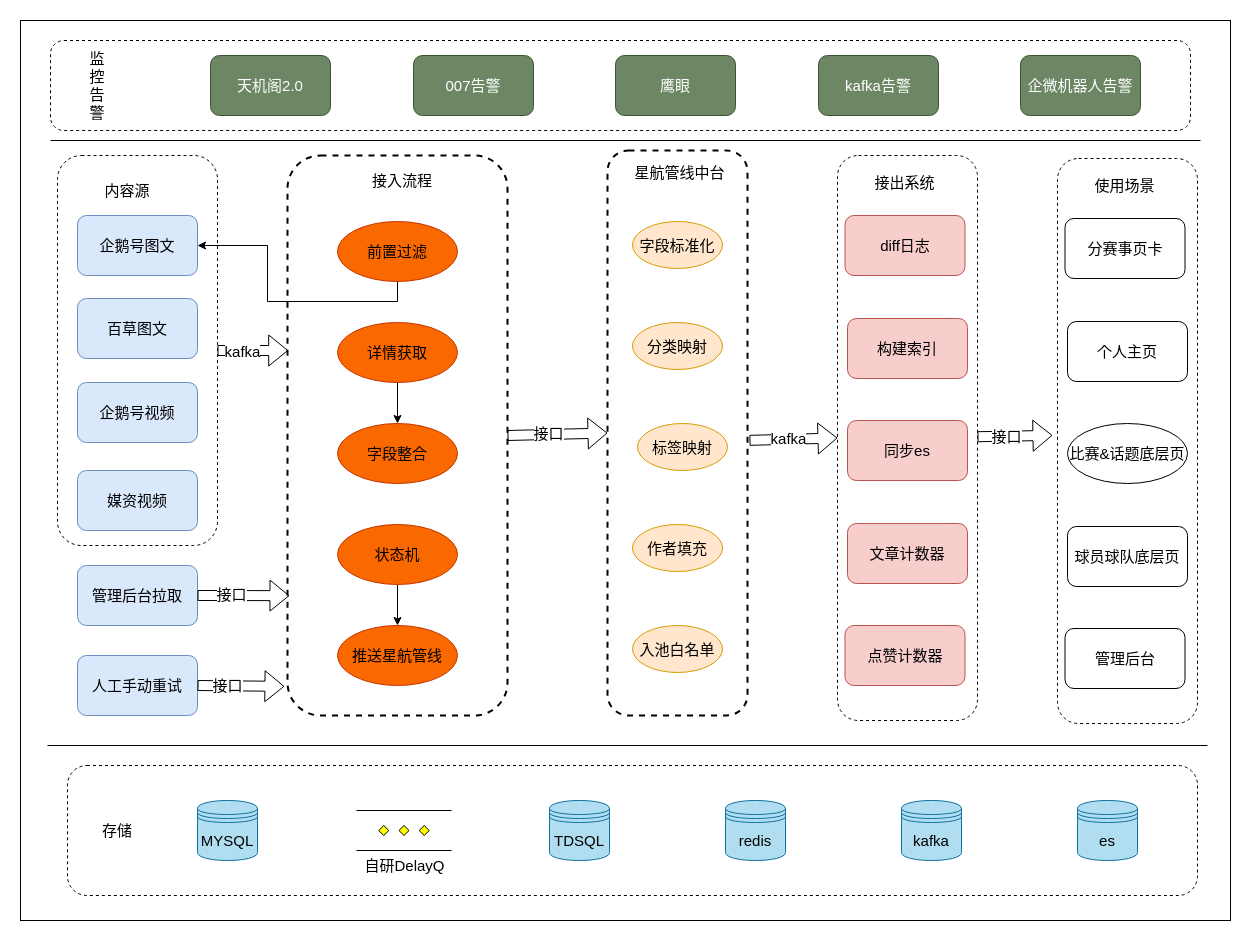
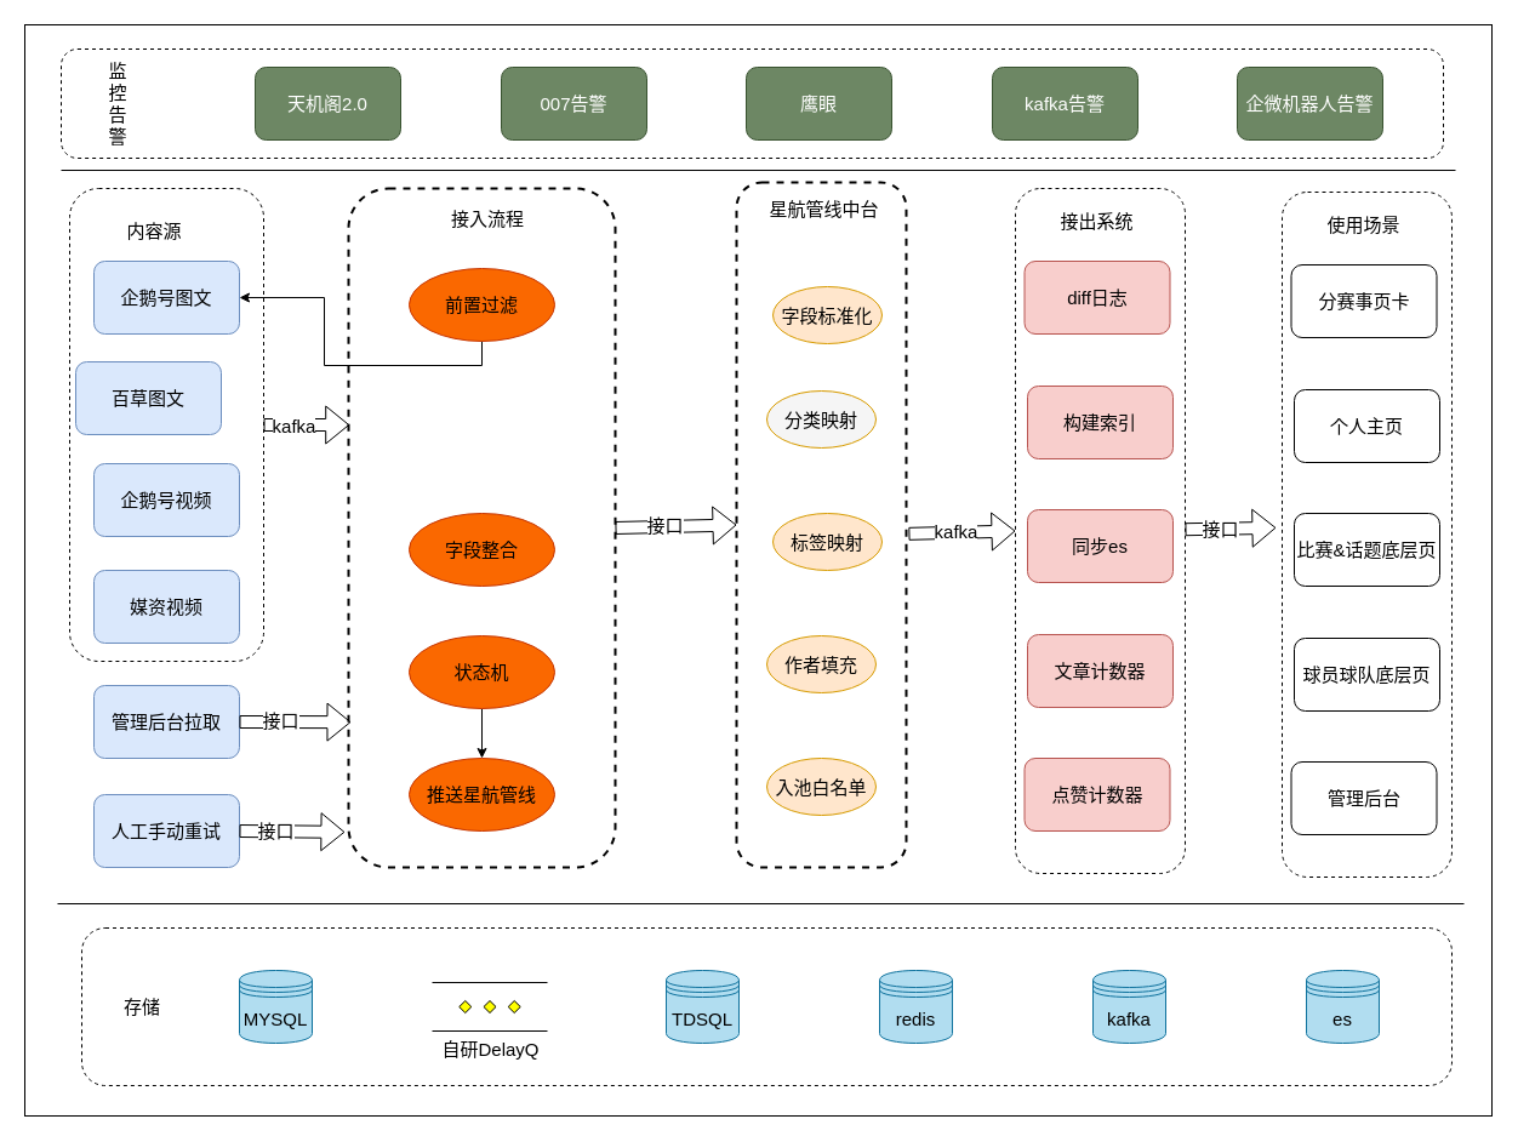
  <mxCell id="0" />
  <mxCell id="1" parent="0" />
  <mxCell id="2" value="" style="rounded=0;whiteSpace=wrap;html=1;fontSize=15;" parent="1" vertex="1"><mxGeometry x="20" y="20" width="1210" height="900" as="geometry" /></mxCell>
  <mxCell id="3" value="" style="rounded=1;whiteSpace=wrap;html=1;dashed=1;fontSize=15;" parent="1" vertex="1"><mxGeometry x="57" y="155" width="160" height="390" as="geometry" /></mxCell>
  <mxCell id="4" value="企鹅号图文" style="rounded=1;whiteSpace=wrap;html=1;fontSize=15;fillColor=#dae8fc;strokeColor=#6c8ebf;" parent="1" vertex="1"><mxGeometry x="77" y="215" width="120" height="60" as="geometry" /></mxCell>
- <mxCell id="5" value="百草图文" style="rounded=1;whiteSpace=wrap;html=1;fontSize=15;fillColor=#dae8fc;strokeColor=#6c8ebf;" parent="1" vertex="1"><mxGeometry x="77" y="298" width="120" height="60" as="geometry" /></mxCell>
+ <mxCell id="5" value="百草图文" style="rounded=1;whiteSpace=wrap;html=1;fontSize=15;fillColor=#dae8fc;strokeColor=#6c8ebf;" parent="1" vertex="1"><mxGeometry x="62" y="298" width="120" height="60" as="geometry" /></mxCell>
  <mxCell id="6" value="企鹅号视频" style="rounded=1;whiteSpace=wrap;html=1;fontSize=15;fillColor=#dae8fc;strokeColor=#6c8ebf;" parent="1" vertex="1"><mxGeometry x="77" y="382" width="120" height="60" as="geometry" /></mxCell>
  <mxCell id="7" value="媒资视频" style="rounded=1;whiteSpace=wrap;html=1;fontSize=15;fillColor=#dae8fc;strokeColor=#6c8ebf;" parent="1" vertex="1"><mxGeometry x="77" y="470" width="120" height="60" as="geometry" /></mxCell>
  <mxCell id="8" value="" style="rounded=1;whiteSpace=wrap;html=1;dashed=1;fontSize=15;strokeWidth=2;" parent="1" vertex="1"><mxGeometry x="287" y="155" width="220" height="560" as="geometry" /></mxCell>
  <mxCell id="9" value="接入流程" style="text;html=1;strokeColor=none;fillColor=none;align=center;verticalAlign=middle;whiteSpace=wrap;rounded=0;fontSize=15;" parent="1" vertex="1"><mxGeometry x="367" y="165" width="70" height="30" as="geometry" /></mxCell>
  <mxCell id="10" style="edgeStyle=orthogonalEdgeStyle;rounded=0;orthogonalLoop=1;jettySize=auto;html=1;exitX=0.5;exitY=1;exitDx=0;exitDy=0;fontSize=15;" parent="1" source="11" target="4" edge="1"><mxGeometry relative="1" as="geometry" /></mxCell>
  <mxCell id="11" value="前置过滤" style="ellipse;whiteSpace=wrap;html=1;fontFamily=Helvetica;fontSize=15;align=center;strokeColor=#C73500;fillColor=#fa6800;fontColor=#000000;" parent="1" vertex="1"><mxGeometry x="337" y="221" width="120" height="60" as="geometry" /></mxCell>
  <mxCell id="12" value="字段整合" style="ellipse;whiteSpace=wrap;html=1;fontFamily=Helvetica;fontSize=15;align=center;strokeColor=#C73500;fillColor=#fa6800;fontColor=#000000;" parent="1" vertex="1"><mxGeometry x="337" y="423" width="120" height="60" as="geometry" /></mxCell>
  <mxCell id="13" style="edgeStyle=orthogonalEdgeStyle;rounded=0;orthogonalLoop=1;jettySize=auto;html=1;exitX=0.5;exitY=1;exitDx=0;exitDy=0;fontSize=15;" parent="1" source="14" target="15" edge="1"><mxGeometry relative="1" as="geometry" /></mxCell>
  <mxCell id="14" value="状态机" style="ellipse;whiteSpace=wrap;html=1;fontFamily=Helvetica;fontSize=15;align=center;strokeColor=#C73500;fillColor=#fa6800;fontColor=#000000;" parent="1" vertex="1"><mxGeometry x="337" y="524" width="120" height="60" as="geometry" /></mxCell>
  <mxCell id="15" value="推送星航管线" style="ellipse;whiteSpace=wrap;html=1;fontFamily=Helvetica;fontSize=15;align=center;strokeColor=#C73500;fillColor=#fa6800;fontColor=#000000;" parent="1" vertex="1"><mxGeometry x="337" y="625" width="120" height="60" as="geometry" /></mxCell>
- <mxCell id="16" style="edgeStyle=orthogonalEdgeStyle;rounded=0;orthogonalLoop=1;jettySize=auto;html=1;exitX=0.5;exitY=1;exitDx=0;exitDy=0;entryX=0.5;entryY=0;entryDx=0;entryDy=0;fontSize=15;" parent="1" source="17" target="12" edge="1"><mxGeometry relative="1" as="geometry" /></mxCell>
- <mxCell id="17" value="详情获取" style="ellipse;whiteSpace=wrap;html=1;fontFamily=Helvetica;fontSize=15;align=center;strokeColor=#C73500;fillColor=#fa6800;fontColor=#000000;" parent="1" vertex="1"><mxGeometry x="337" y="322" width="120" height="60" as="geometry" /></mxCell>
  <mxCell id="18" value="" style="rounded=1;whiteSpace=wrap;html=1;fontSize=15;dashed=1;strokeWidth=2;" parent="1" vertex="1"><mxGeometry x="607" y="150" width="140" height="565" as="geometry" /></mxCell>
  <mxCell id="19" value="星航管线中台" style="text;html=1;strokeColor=none;fillColor=none;align=center;verticalAlign=middle;whiteSpace=wrap;rounded=0;fontSize=15;" parent="1" vertex="1"><mxGeometry x="632" y="158" width="95" height="27" as="geometry" /></mxCell>
  <mxCell id="20" value="作者填充" style="ellipse;whiteSpace=wrap;html=1;fillColor=#ffe6cc;strokeColor=#d79b00;fontFamily=Times New Roman;fontSize=15;" parent="1" vertex="1"><mxGeometry x="632" y="524" width="90" height="47" as="geometry" /></mxCell>
- <mxCell id="21" value="字段标准化" style="ellipse;whiteSpace=wrap;html=1;fontFamily=Times New Roman;fontSize=15;fontColor=rgb(0, 0, 0);align=center;strokeColor=#d79b00;fillColor=#ffe6cc;" parent="1" vertex="1"><mxGeometry x="632" y="221" width="90" height="47" as="geometry" /></mxCell>
- <mxCell id="22" value="分类映射" style="ellipse;whiteSpace=wrap;html=1;fillColor=#ffe6cc;strokeColor=#d79b00;fontFamily=Times New Roman;fontSize=15;" parent="1" vertex="1"><mxGeometry x="632" y="322" width="90" height="47" as="geometry" /></mxCell>
+ <mxCell id="21" value="字段标准化" style="ellipse;whiteSpace=wrap;html=1;fontFamily=Times New Roman;fontSize=15;fontColor=rgb(0, 0, 0);align=center;strokeColor=#d79b00;fillColor=#ffe6cc;" parent="1" vertex="1"><mxGeometry x="637" y="236" width="90" height="47" as="geometry" /></mxCell>
+ <mxCell id="22" value="分类映射" style="ellipse;whiteSpace=wrap;html=1;fillColor=#f5f5f5;strokeColor=#d79b00;fontFamily=Times New Roman;fontSize=15;" parent="1" vertex="1"><mxGeometry x="632" y="322" width="90" height="47" as="geometry" /></mxCell>
  <mxCell id="23" value="标签映射" style="ellipse;whiteSpace=wrap;html=1;fillColor=#ffe6cc;strokeColor=#d79b00;fontFamily=Times New Roman;fontSize=15;" parent="1" vertex="1"><mxGeometry x="637" y="423" width="90" height="47" as="geometry" /></mxCell>
  <mxCell id="24" value="入池白名单" style="ellipse;whiteSpace=wrap;html=1;fillColor=#ffe6cc;strokeColor=#d79b00;fontFamily=Times New Roman;fontSize=15;" parent="1" vertex="1"><mxGeometry x="632" y="625" width="90" height="47" as="geometry" /></mxCell>
  <mxCell id="25" value="内容源" style="text;html=1;strokeColor=none;fillColor=none;align=center;verticalAlign=middle;whiteSpace=wrap;rounded=0;fontSize=15;" parent="1" vertex="1"><mxGeometry x="97" y="175" width="60" height="30" as="geometry" /></mxCell>
  <mxCell id="26" value="管理后台拉取" style="rounded=1;whiteSpace=wrap;html=1;fontSize=15;fillColor=#dae8fc;strokeColor=#6c8ebf;" parent="1" vertex="1"><mxGeometry x="77" y="565" width="120" height="60" as="geometry" /></mxCell>
  <mxCell id="27" value="人工手动重试" style="rounded=1;whiteSpace=wrap;html=1;fontSize=15;fillColor=#dae8fc;strokeColor=#6c8ebf;" parent="1" vertex="1"><mxGeometry x="77" y="655" width="120" height="60" as="geometry" /></mxCell>
  <mxCell id="28" value="" style="shape=flexArrow;endArrow=classic;html=1;rounded=0;fontSize=15;entryX=0;entryY=0.5;entryDx=0;entryDy=0;exitX=1;exitY=0.5;exitDx=0;exitDy=0;" parent="1" source="8" target="18" edge="1"><mxGeometry width="50" height="50" relative="1" as="geometry"><mxPoint x="517" y="433" as="sourcePoint" /><mxPoint x="557" y="445" as="targetPoint" /></mxGeometry></mxCell>
  <mxCell id="29" value="接口" style="edgeLabel;html=1;align=center;verticalAlign=middle;resizable=0;points=[];fontSize=15;" parent="28" vertex="1" connectable="0"><mxGeometry x="-0.357" y="6" relative="1" as="geometry"><mxPoint x="9" y="4" as="offset" /></mxGeometry></mxCell>
  <mxCell id="30" value="" style="shape=flexArrow;endArrow=classic;html=1;rounded=0;fontSize=15;exitX=1;exitY=0.5;exitDx=0;exitDy=0;entryX=-0.014;entryY=0.948;entryDx=0;entryDy=0;entryPerimeter=0;" parent="1" source="27" target="8" edge="1"><mxGeometry width="50" height="50" relative="1" as="geometry"><mxPoint x="257" y="715" as="sourcePoint" /><mxPoint x="277" y="685" as="targetPoint" /></mxGeometry></mxCell>
  <mxCell id="31" value="接口" style="edgeLabel;html=1;align=center;verticalAlign=middle;resizable=0;points=[];fontSize=15;" parent="30" vertex="1" connectable="0"><mxGeometry x="-0.333" y="1" relative="1" as="geometry"><mxPoint as="offset" /></mxGeometry></mxCell>
  <mxCell id="32" value="" style="shape=flexArrow;endArrow=classic;html=1;rounded=0;fontSize=15;exitX=1;exitY=0.5;exitDx=0;exitDy=0;entryX=0.009;entryY=0.786;entryDx=0;entryDy=0;entryPerimeter=0;" parent="1" source="26" target="8" edge="1"><mxGeometry width="50" height="50" relative="1" as="geometry"><mxPoint x="217" y="635" as="sourcePoint" /><mxPoint x="267" y="585" as="targetPoint" /></mxGeometry></mxCell>
  <mxCell id="33" value="接口" style="edgeLabel;html=1;align=center;verticalAlign=middle;resizable=0;points=[];fontSize=15;" parent="32" vertex="1" connectable="0"><mxGeometry x="-0.282" y="2" relative="1" as="geometry"><mxPoint as="offset" /></mxGeometry></mxCell>
  <mxCell id="34" value="" style="shape=flexArrow;endArrow=classic;html=1;rounded=0;fontSize=15;" parent="1" source="3" edge="1"><mxGeometry width="50" height="50" relative="1" as="geometry"><mxPoint x="217" y="400" as="sourcePoint" /><mxPoint x="287.711" y="350" as="targetPoint" /></mxGeometry></mxCell>
  <mxCell id="35" value="kafka" style="edgeLabel;html=1;align=center;verticalAlign=middle;resizable=0;points=[];fontSize=15;" parent="34" vertex="1" connectable="0"><mxGeometry x="-0.321" relative="1" as="geometry"><mxPoint as="offset" /></mxGeometry></mxCell>
  <mxCell id="36" value="" style="rounded=1;whiteSpace=wrap;html=1;fontSize=15;dashed=1;" parent="1" vertex="1"><mxGeometry x="837" y="155" width="140" height="565" as="geometry" /></mxCell>
  <mxCell id="37" value="接出系统" style="text;html=1;strokeColor=none;fillColor=none;align=center;verticalAlign=middle;whiteSpace=wrap;rounded=0;fontSize=15;" parent="1" vertex="1"><mxGeometry x="857" y="168" width="95" height="27" as="geometry" /></mxCell>
  <mxCell id="38" value="" style="shape=flexArrow;endArrow=classic;html=1;rounded=0;fontSize=15;exitX=1.014;exitY=0.513;exitDx=0;exitDy=0;entryX=0;entryY=0.5;entryDx=0;entryDy=0;exitPerimeter=0;" parent="1" source="18" target="36" edge="1"><mxGeometry width="50" height="50" relative="1" as="geometry"><mxPoint x="757" y="465" as="sourcePoint" /><mxPoint x="807" y="415" as="targetPoint" /></mxGeometry></mxCell>
  <mxCell id="39" value="kafka" style="edgeLabel;html=1;align=center;verticalAlign=middle;resizable=0;points=[];fontSize=15;" parent="38" vertex="1" connectable="0"><mxGeometry x="0.294" y="-3" relative="1" as="geometry"><mxPoint x="-19" y="-4" as="offset" /></mxGeometry></mxCell>
  <mxCell id="40" value="diff日志" style="rounded=1;whiteSpace=wrap;html=1;fontSize=15;fillColor=#f8cecc;strokeColor=#b85450;" parent="1" vertex="1"><mxGeometry x="844.5" y="215" width="120" height="60" as="geometry" /></mxCell>
  <mxCell id="41" value="构建索引" style="rounded=1;whiteSpace=wrap;html=1;fontSize=15;fillColor=#f8cecc;strokeColor=#b85450;" parent="1" vertex="1"><mxGeometry x="847" y="318" width="120" height="60" as="geometry" /></mxCell>
  <mxCell id="42" value="同步es" style="rounded=1;whiteSpace=wrap;html=1;fontSize=15;fillColor=#f8cecc;strokeColor=#b85450;" parent="1" vertex="1"><mxGeometry x="847" y="420" width="120" height="60" as="geometry" /></mxCell>
  <mxCell id="43" value="文章计数器" style="rounded=1;whiteSpace=wrap;html=1;fontSize=15;fillColor=#f8cecc;strokeColor=#b85450;" parent="1" vertex="1"><mxGeometry x="847" y="523" width="120" height="60" as="geometry" /></mxCell>
  <mxCell id="44" value="点赞计数器" style="rounded=1;whiteSpace=wrap;html=1;fontSize=15;fillColor=#f8cecc;strokeColor=#b85450;" parent="1" vertex="1"><mxGeometry x="844.5" y="625" width="120" height="60" as="geometry" /></mxCell>
  <mxCell id="45" value="" style="rounded=1;whiteSpace=wrap;html=1;dashed=1;fontSize=15;" parent="1" vertex="1"><mxGeometry x="67" y="765" width="1130" height="130" as="geometry" /></mxCell>
  <mxCell id="46" value="" style="endArrow=none;html=1;rounded=0;fontSize=15;" parent="1" edge="1"><mxGeometry width="50" height="50" relative="1" as="geometry"><mxPoint x="47" y="745" as="sourcePoint" /><mxPoint x="1207" y="745" as="targetPoint" /></mxGeometry></mxCell>
  <mxCell id="47" value="" style="rounded=1;whiteSpace=wrap;html=1;fontSize=15;dashed=1;" parent="1" vertex="1"><mxGeometry x="1057" y="158" width="140" height="565" as="geometry" /></mxCell>
  <mxCell id="48" value="使用场景" style="text;html=1;strokeColor=none;fillColor=none;align=center;verticalAlign=middle;whiteSpace=wrap;rounded=0;fontSize=15;" parent="1" vertex="1"><mxGeometry x="1077" y="171" width="95" height="27" as="geometry" /></mxCell>
  <mxCell id="49" value="分赛事页卡" style="rounded=1;whiteSpace=wrap;html=1;fontSize=15;" parent="1" vertex="1"><mxGeometry x="1064.5" y="218" width="120" height="60" as="geometry" /></mxCell>
  <mxCell id="50" value="个人主页" style="rounded=1;whiteSpace=wrap;html=1;fontSize=15;" parent="1" vertex="1"><mxGeometry x="1067" y="321" width="120" height="60" as="geometry" /></mxCell>
- <mxCell id="51" value="比赛&amp;amp;话题底层页" style="ellipse;whiteSpace=wrap;html=1;fontSize=15;" parent="1" vertex="1"><mxGeometry x="1067" y="423" width="120" height="60" as="geometry" /></mxCell>
+ <mxCell id="51" value="比赛&amp;amp;话题底层页" style="rounded=1;whiteSpace=wrap;html=1;fontSize=15;" parent="1" vertex="1"><mxGeometry x="1067" y="423" width="120" height="60" as="geometry" /></mxCell>
  <mxCell id="52" value="球员球队底层页" style="rounded=1;whiteSpace=wrap;html=1;fontSize=15;" parent="1" vertex="1"><mxGeometry x="1067" y="526" width="120" height="60" as="geometry" /></mxCell>
  <mxCell id="53" value="管理后台" style="rounded=1;whiteSpace=wrap;html=1;fontSize=15;" parent="1" vertex="1"><mxGeometry x="1064.5" y="628" width="120" height="60" as="geometry" /></mxCell>
  <mxCell id="54" value="" style="shape=flexArrow;endArrow=classic;html=1;rounded=0;fontSize=15;entryX=-0.036;entryY=0.49;entryDx=0;entryDy=0;entryPerimeter=0;" parent="1" source="36" target="47" edge="1"><mxGeometry width="50" height="50" relative="1" as="geometry"><mxPoint x="977" y="487.5" as="sourcePoint" /><mxPoint x="1047.711" y="437.5" as="targetPoint" /></mxGeometry></mxCell>
  <mxCell id="55" value="接口" style="edgeLabel;html=1;align=center;verticalAlign=middle;resizable=0;points=[];fontSize=15;" parent="54" vertex="1" connectable="0"><mxGeometry x="-0.361" y="-2" relative="1" as="geometry"><mxPoint x="4" y="-2" as="offset" /></mxGeometry></mxCell>
  <mxCell id="56" value="存储" style="text;html=1;strokeColor=none;fillColor=none;align=center;verticalAlign=middle;whiteSpace=wrap;rounded=0;dashed=1;fontSize=15;" parent="1" vertex="1"><mxGeometry x="87" y="815" width="60" height="30" as="geometry" /></mxCell>
  <mxCell id="57" value="MYSQL" style="shape=datastore;whiteSpace=wrap;html=1;fontSize=15;fillColor=#b1ddf0;strokeColor=#10739e;flipV=0;" parent="1" vertex="1"><mxGeometry x="197" y="800" width="60" height="60" as="geometry" /></mxCell>
  <mxCell id="58" value="TDSQL" style="shape=datastore;whiteSpace=wrap;html=1;fontSize=15;fillColor=#b1ddf0;strokeColor=#10739e;flipV=0;" parent="1" vertex="1"><mxGeometry x="549" y="800" width="60" height="60" as="geometry" /></mxCell>
  <mxCell id="59" value="redis" style="shape=datastore;whiteSpace=wrap;html=1;fontSize=15;fillColor=#b1ddf0;strokeColor=#10739e;flipV=0;" parent="1" vertex="1"><mxGeometry x="725" y="800" width="60" height="60" as="geometry" /></mxCell>
  <mxCell id="60" value="kafka" style="shape=datastore;whiteSpace=wrap;html=1;fontSize=15;fillColor=#b1ddf0;strokeColor=#10739e;flipV=0;" parent="1" vertex="1"><mxGeometry x="901" y="800" width="60" height="60" as="geometry" /></mxCell>
  <mxCell id="61" value="es" style="shape=datastore;whiteSpace=wrap;html=1;fontSize=15;fillColor=#b1ddf0;strokeColor=#10739e;flipV=0;" parent="1" vertex="1"><mxGeometry x="1077" y="800" width="60" height="60" as="geometry" /></mxCell>
  <mxCell id="62" value="" style="endArrow=none;html=1;rounded=0;fontSize=15;" parent="1" edge="1"><mxGeometry width="50" height="50" relative="1" as="geometry"><mxPoint x="50" y="140" as="sourcePoint" /><mxPoint x="1200" y="140" as="targetPoint" /></mxGeometry></mxCell>
  <mxCell id="63" value="" style="rounded=1;whiteSpace=wrap;html=1;fontSize=15;dashed=1;" parent="1" vertex="1"><mxGeometry x="50" y="40" width="1140" height="90" as="geometry" /></mxCell>
  <mxCell id="64" value="天机阁2.0" style="rounded=1;whiteSpace=wrap;html=1;fontSize=15;fillColor=#6d8764;strokeColor=#3A5431;fontColor=#ffffff;" parent="1" vertex="1"><mxGeometry x="210" y="55" width="120" height="60" as="geometry" /></mxCell>
  <mxCell id="65" value="007告警" style="rounded=1;whiteSpace=wrap;html=1;fontSize=15;fillColor=#6d8764;strokeColor=#3A5431;fontColor=#ffffff;" parent="1" vertex="1"><mxGeometry x="413" y="55" width="120" height="60" as="geometry" /></mxCell>
  <mxCell id="66" value="鹰眼" style="rounded=1;whiteSpace=wrap;html=1;fontSize=15;fillColor=#6d8764;strokeColor=#3A5431;fontColor=#ffffff;" parent="1" vertex="1"><mxGeometry x="615" y="55" width="120" height="60" as="geometry" /></mxCell>
  <mxCell id="67" value="&lt;span style=&quot;font-family: &amp;quot;times new roman&amp;quot;; font-size: 15px;&quot;&gt;企微机器人告警&lt;/span&gt;" style="rounded=1;whiteSpace=wrap;html=1;fontSize=15;fillColor=#6d8764;strokeColor=#3A5431;fontColor=#ffffff;" parent="1" vertex="1"><mxGeometry x="1020" y="55" width="120" height="60" as="geometry" /></mxCell>
  <mxCell id="68" value="监&lt;br style=&quot;font-size: 15px;&quot;&gt;控&lt;br style=&quot;font-size: 15px;&quot;&gt;告&lt;br style=&quot;font-size: 15px;&quot;&gt;警" style="text;html=1;strokeColor=none;fillColor=none;align=center;verticalAlign=middle;whiteSpace=wrap;rounded=0;fontSize=15;" parent="1" vertex="1"><mxGeometry x="67" y="70" width="60" height="30" as="geometry" /></mxCell>
  <mxCell id="69" value="kafka告警" style="rounded=1;whiteSpace=wrap;html=1;fontSize=15;fillColor=#6d8764;strokeColor=#3A5431;fontColor=#ffffff;" parent="1" vertex="1"><mxGeometry x="818" y="55" width="120" height="60" as="geometry" /></mxCell>
  <mxCell id="70" value="自研DelayQ" style="verticalLabelPosition=bottom;verticalAlign=top;html=1;shape=mxgraph.flowchart.parallel_mode;pointerEvents=1;flipV=0;fontSize=15;" vertex="1" parent="1"><mxGeometry x="356" y="810" width="95" height="40" as="geometry" /></mxCell>
